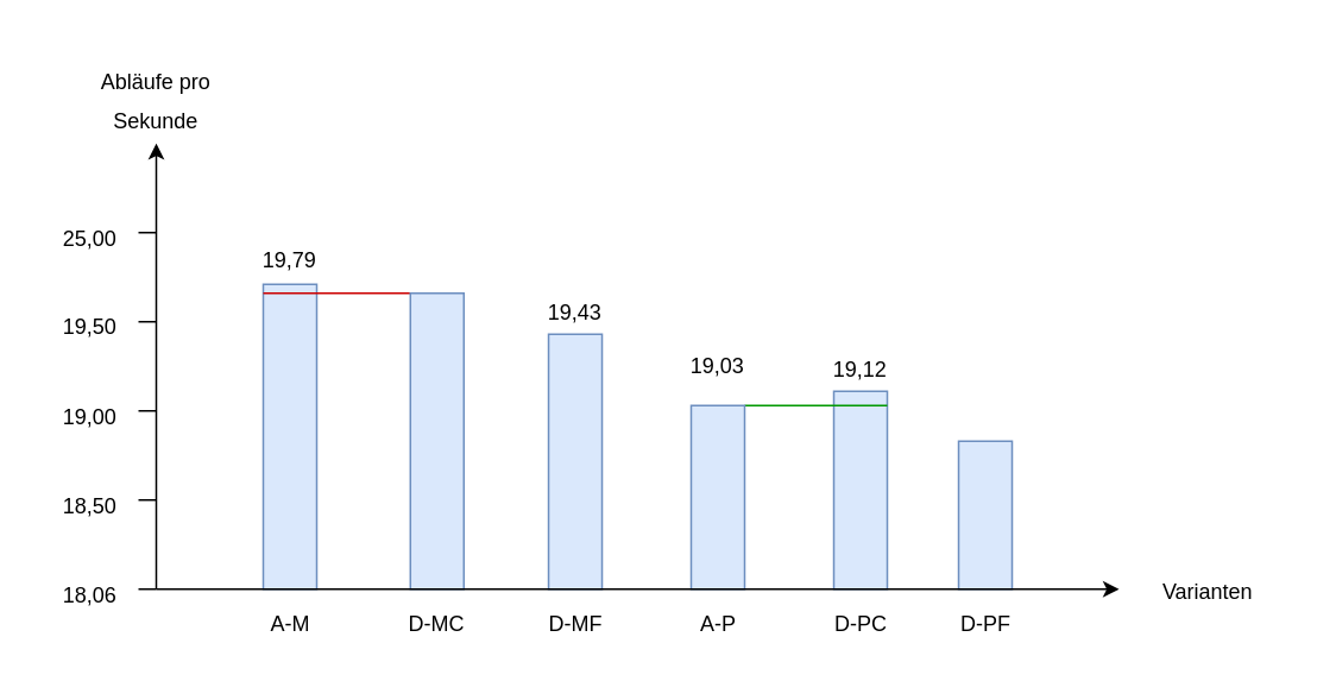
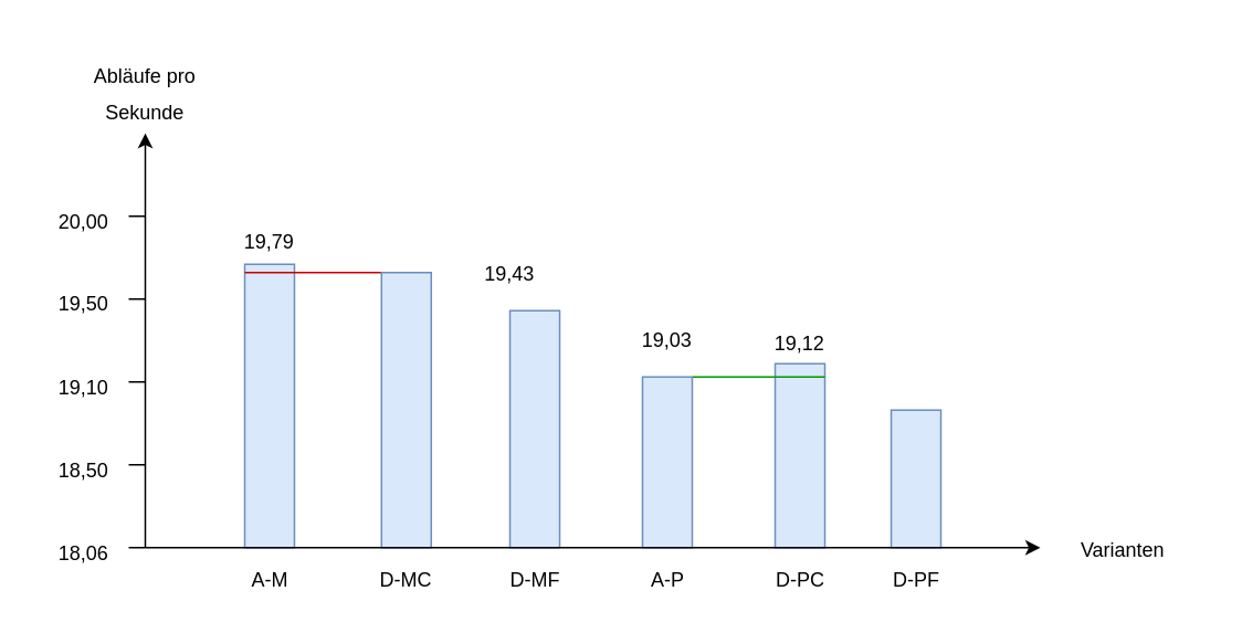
  <mxCell id="0" />
  <mxCell id="1" parent="0" />
  <mxCell id="2" value="" style="rounded=0;whiteSpace=wrap;html=1;rotation=0;fillColor=#dae8fc;strokeColor=#6c8ebf;" vertex="1" parent="1"><mxGeometry x="147" y="159" width="30" height="171" as="geometry" /></mxCell>
  <mxCell id="3" value="" style="rounded=0;whiteSpace=wrap;html=1;rotation=0;fillColor=#dae8fc;strokeColor=#6c8ebf;" vertex="1" parent="1"><mxGeometry x="467.01" y="219" width="30" height="111" as="geometry" /></mxCell>
  <mxCell id="4" value="" style="endArrow=none;html=1;strokeColor=#009900;fontColor=none;entryX=1;entryY=0;entryDx=0;entryDy=0;" edge="1" parent="1" target="15"><mxGeometry width="50" height="50" relative="1" as="geometry"><mxPoint x="497" y="227" as="sourcePoint" /><mxPoint x="440" y="130" as="targetPoint" /></mxGeometry></mxCell>
  <mxCell id="5" value="" style="endArrow=none;html=1;rounded=0;strokeColor=#CC0000;exitX=0;exitY=0;exitDx=0;exitDy=0;" edge="1" parent="1" source="6"><mxGeometry width="50" height="50" relative="1" as="geometry"><mxPoint x="200" y="157" as="sourcePoint" /><mxPoint x="147" y="164" as="targetPoint" /></mxGeometry></mxCell>
  <mxCell id="6" value="" style="rounded=0;whiteSpace=wrap;html=1;rotation=0;fillColor=#dae8fc;strokeColor=#6c8ebf;" vertex="1" parent="1"><mxGeometry x="229.52" y="164" width="30" height="166" as="geometry" /></mxCell>
  <mxCell id="7" value="Abläufe pro" style="text;strokeColor=none;fillColor=none;align=center;verticalAlign=middle;rounded=0;" vertex="1" parent="1"><mxGeometry x="37" y="20" width="100" height="50" as="geometry" /></mxCell>
  <mxCell id="8" value="Sekunde" style="text;strokeColor=none;fillColor=none;align=center;verticalAlign=middle;rounded=0;" vertex="1" parent="1"><mxGeometry x="37" y="42" width="100" height="50" as="geometry" /></mxCell>
  <mxCell id="9" value="18,50" style="text;html=1;strokeColor=none;fillColor=none;align=center;verticalAlign=middle;whiteSpace=wrap;rounded=0;" vertex="1" parent="1"><mxGeometry x="20" y="274" width="60" height="20" as="geometry" /></mxCell>
- <mxCell id="10" value="19,00" style="text;html=1;strokeColor=none;fillColor=none;align=center;verticalAlign=middle;whiteSpace=wrap;rounded=0;" vertex="1" parent="1"><mxGeometry x="20" y="224" width="60" height="20" as="geometry" /></mxCell>
+ <mxCell id="10" value="19,10" style="text;html=1;strokeColor=none;fillColor=none;align=center;verticalAlign=middle;whiteSpace=wrap;rounded=0;" vertex="1" parent="1"><mxGeometry x="20" y="224" width="60" height="20" as="geometry" /></mxCell>
  <mxCell id="11" value="19,50" style="text;html=1;strokeColor=none;fillColor=none;align=center;verticalAlign=middle;whiteSpace=wrap;rounded=0;" vertex="1" parent="1"><mxGeometry x="20" y="173" width="60" height="20" as="geometry" /></mxCell>
- <mxCell id="12" value="25,00" style="text;html=1;strokeColor=none;fillColor=none;align=center;verticalAlign=middle;whiteSpace=wrap;rounded=0;" vertex="1" parent="1"><mxGeometry x="20" y="124" width="60" height="20" as="geometry" /></mxCell>
+ <mxCell id="12" value="20,00" style="text;html=1;strokeColor=none;fillColor=none;align=center;verticalAlign=middle;whiteSpace=wrap;rounded=0;" vertex="1" parent="1"><mxGeometry x="20" y="124" width="60" height="20" as="geometry" /></mxCell>
  <mxCell id="13" value="" style="endArrow=classic;html=1;rounded=0;strokeColor=#000000;" edge="1" parent="1"><mxGeometry width="50" height="50" relative="1" as="geometry"><mxPoint x="87" y="330" as="sourcePoint" /><mxPoint x="87" y="80" as="targetPoint" /></mxGeometry></mxCell>
  <mxCell id="14" value="" style="rounded=0;whiteSpace=wrap;html=1;rotation=0;fillColor=#dae8fc;strokeColor=#6c8ebf;" vertex="1" parent="1"><mxGeometry x="307.02" y="187" width="30" height="143" as="geometry" /></mxCell>
  <mxCell id="15" value="" style="rounded=0;whiteSpace=wrap;html=1;rotation=0;fillColor=#dae8fc;strokeColor=#6c8ebf;" vertex="1" parent="1"><mxGeometry x="387" y="227" width="30" height="103" as="geometry" /></mxCell>
  <mxCell id="16" value="19,79" style="text;html=1;strokeColor=none;fillColor=none;align=center;verticalAlign=middle;whiteSpace=wrap;rounded=0;" vertex="1" parent="1"><mxGeometry x="132" y="136" width="60" height="20" as="geometry" /></mxCell>
- <mxCell id="17" value="19,43" style="text;html=1;strokeColor=none;fillColor=none;align=center;verticalAlign=middle;whiteSpace=wrap;rounded=0;" vertex="1" parent="1"><mxGeometry x="292.02" y="165" width="60" height="20" as="geometry" /></mxCell>
+ <mxCell id="17" value="19,43" style="text;html=1;strokeColor=none;fillColor=none;align=center;verticalAlign=middle;whiteSpace=wrap;rounded=0;" vertex="1" parent="1"><mxGeometry x="277.02" y="155" width="60" height="20" as="geometry" /></mxCell>
  <mxCell id="18" value="19,12" style="text;html=1;strokeColor=none;fillColor=none;align=center;verticalAlign=middle;whiteSpace=wrap;rounded=0;" vertex="1" parent="1"><mxGeometry x="452.01" y="197" width="60" height="20" as="geometry" /></mxCell>
  <mxCell id="19" value="D-PF" style="text;html=1;strokeColor=none;fillColor=none;align=center;verticalAlign=middle;whiteSpace=wrap;rounded=0;" vertex="1" parent="1"><mxGeometry x="504.51" y="340" width="95" height="20" as="geometry" /></mxCell>
  <mxCell id="20" value="A-M" style="text;html=1;strokeColor=none;fillColor=none;align=center;verticalAlign=middle;whiteSpace=wrap;rounded=0;" vertex="1" parent="1"><mxGeometry x="114.5" y="340" width="95" height="20" as="geometry" /></mxCell>
  <mxCell id="21" value="D-MF" style="text;html=1;strokeColor=none;fillColor=none;align=center;verticalAlign=middle;whiteSpace=wrap;rounded=0;" vertex="1" parent="1"><mxGeometry x="274.52" y="340" width="95" height="20" as="geometry" /></mxCell>
  <mxCell id="22" value="A-P" style="text;html=1;strokeColor=none;fillColor=none;align=center;verticalAlign=middle;whiteSpace=wrap;rounded=0;" vertex="1" parent="1"><mxGeometry x="354.5" y="340" width="95" height="20" as="geometry" /></mxCell>
  <mxCell id="23" value="Varianten" style="text;html=1;strokeColor=none;fillColor=none;align=center;verticalAlign=middle;whiteSpace=wrap;rounded=0;" vertex="1" parent="1"><mxGeometry x="627" y="317" width="100" height="30" as="geometry" /></mxCell>
  <mxCell id="24" value="" style="endArrow=none;html=1;rounded=0;strokeColor=#000000;" edge="1" parent="1"><mxGeometry width="50" height="50" relative="1" as="geometry"><mxPoint x="77" y="280" as="sourcePoint" /><mxPoint x="87" y="280" as="targetPoint" /></mxGeometry></mxCell>
  <mxCell id="25" value="" style="endArrow=none;html=1;rounded=0;strokeColor=#000000;" edge="1" parent="1"><mxGeometry width="50" height="50" relative="1" as="geometry"><mxPoint x="77" y="230" as="sourcePoint" /><mxPoint x="87" y="230" as="targetPoint" /></mxGeometry></mxCell>
  <mxCell id="26" value="" style="endArrow=none;html=1;rounded=0;strokeColor=#000000;" edge="1" parent="1"><mxGeometry width="50" height="50" relative="1" as="geometry"><mxPoint x="77" y="180" as="sourcePoint" /><mxPoint x="87" y="180" as="targetPoint" /></mxGeometry></mxCell>
  <mxCell id="27" value="" style="endArrow=none;html=1;rounded=0;strokeColor=#000000;" edge="1" parent="1"><mxGeometry width="50" height="50" relative="1" as="geometry"><mxPoint x="77" y="130" as="sourcePoint" /><mxPoint x="87" y="130" as="targetPoint" /></mxGeometry></mxCell>
  <mxCell id="28" value="D-MC" style="text;html=1;strokeColor=none;fillColor=none;align=center;verticalAlign=middle;whiteSpace=wrap;rounded=0;" vertex="1" parent="1"><mxGeometry x="197.02" y="340" width="95" height="20" as="geometry" /></mxCell>
  <mxCell id="29" value="" style="rounded=0;whiteSpace=wrap;html=1;rotation=0;fillColor=#dae8fc;strokeColor=#6c8ebf;" vertex="1" parent="1"><mxGeometry x="537.01" y="247" width="30" height="83" as="geometry" /></mxCell>
  <mxCell id="30" value="D-PC" style="text;html=1;strokeColor=none;fillColor=none;align=center;verticalAlign=middle;whiteSpace=wrap;rounded=0;" vertex="1" parent="1"><mxGeometry x="434.51" y="340" width="95" height="20" as="geometry" /></mxCell>
  <mxCell id="31" value="19,03" style="text;html=1;strokeColor=none;fillColor=none;align=center;verticalAlign=middle;whiteSpace=wrap;rounded=0;" vertex="1" parent="1"><mxGeometry x="372" y="195" width="60" height="20" as="geometry" /></mxCell>
  <mxCell id="32" value="18,06" style="text;html=1;strokeColor=none;fillColor=none;align=center;verticalAlign=middle;whiteSpace=wrap;rounded=0;" vertex="1" parent="1"><mxGeometry x="20" y="324" width="60" height="20" as="geometry" /></mxCell>
  <mxCell id="33" value="" style="endArrow=none;html=1;rounded=0;strokeColor=#000000;" edge="1" parent="1"><mxGeometry width="50" height="50" relative="1" as="geometry"><mxPoint x="77" y="330" as="sourcePoint" /><mxPoint x="87" y="330" as="targetPoint" /></mxGeometry></mxCell>
  <mxCell id="34" value="" style="endArrow=classic;html=1;rounded=0;endFill=1;strokeColor=#000000;" edge="1" parent="1"><mxGeometry width="50" height="50" relative="1" as="geometry"><mxPoint x="87" y="330" as="sourcePoint" /><mxPoint x="627" y="330" as="targetPoint" /></mxGeometry></mxCell>
